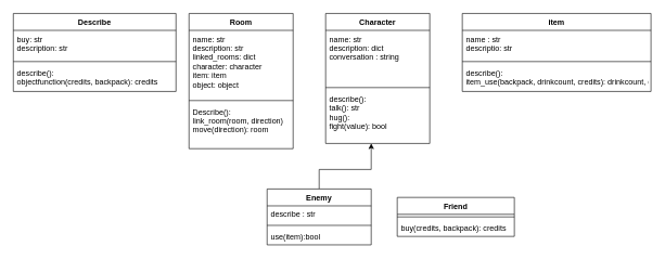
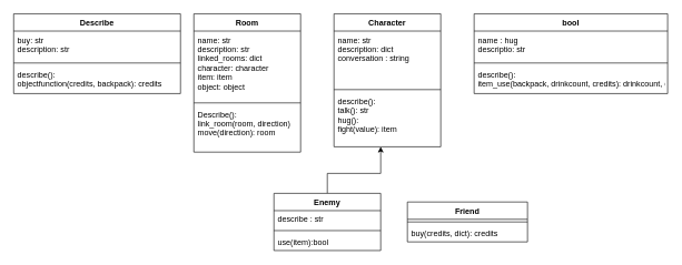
  <mxCell id="0" />
  <mxCell id="1" parent="0" />
  <mxCell id="2" value="Room" style="swimlane;fontStyle=1;align=center;verticalAlign=top;childLayout=stackLayout;horizontal=1;startSize=26;horizontalStack=0;resizeParent=1;resizeParentMax=0;resizeLast=0;collapsible=1;marginBottom=0;" parent="1" vertex="1"><mxGeometry x="290" y="20" width="160" height="208" as="geometry" /></mxCell>
  <mxCell id="3" value="name: str&#10;description: str&#10;linked_rooms: dict&#10;character: character&#10;item: item&#10;object: object" style="text;strokeColor=none;fillColor=none;align=left;verticalAlign=top;spacingLeft=4;spacingRight=4;overflow=hidden;rotatable=0;points=[[0,0.5],[1,0.5]];portConstraint=eastwest;" parent="2" vertex="1"><mxGeometry y="26" width="160" height="104" as="geometry" /></mxCell>
  <mxCell id="4" value="" style="line;strokeWidth=1;fillColor=none;align=left;verticalAlign=middle;spacingTop=-1;spacingLeft=3;spacingRight=3;rotatable=0;labelPosition=right;points=[];portConstraint=eastwest;strokeColor=inherit;" parent="2" vertex="1"><mxGeometry y="130" width="160" height="8" as="geometry" /></mxCell>
  <mxCell id="5" value="Describe():&#10;link_room(room, direction)&#10;move(direction): room" style="text;strokeColor=none;fillColor=none;align=left;verticalAlign=top;spacingLeft=4;spacingRight=4;overflow=hidden;rotatable=0;points=[[0,0.5],[1,0.5]];portConstraint=eastwest;" parent="2" vertex="1"><mxGeometry y="138" width="160" height="70" as="geometry" /></mxCell>
  <mxCell id="6" value="Character" style="swimlane;fontStyle=1;align=center;verticalAlign=top;childLayout=stackLayout;horizontal=1;startSize=26;horizontalStack=0;resizeParent=1;resizeParentMax=0;resizeLast=0;collapsible=1;marginBottom=0;" parent="1" vertex="1"><mxGeometry x="500" y="20" width="160" height="200" as="geometry" /></mxCell>
  <mxCell id="7" value="name: str&#10;description: dict&#10;conversation : string" style="text;strokeColor=none;fillColor=none;align=left;verticalAlign=top;spacingLeft=4;spacingRight=4;overflow=hidden;rotatable=0;points=[[0,0.5],[1,0.5]];portConstraint=eastwest;" parent="6" vertex="1"><mxGeometry y="26" width="160" height="84" as="geometry" /></mxCell>
  <mxCell id="8" value="" style="line;strokeWidth=1;fillColor=none;align=left;verticalAlign=middle;spacingTop=-1;spacingLeft=3;spacingRight=3;rotatable=0;labelPosition=right;points=[];portConstraint=eastwest;strokeColor=inherit;" parent="6" vertex="1"><mxGeometry y="110" width="160" height="8" as="geometry" /></mxCell>
- <mxCell id="9" value="describe():&#10;talk(): str&#10;hug():&#10;fight(value): bool" style="text;strokeColor=none;fillColor=none;align=left;verticalAlign=top;spacingLeft=4;spacingRight=4;overflow=hidden;rotatable=0;points=[[0,0.5],[1,0.5]];portConstraint=eastwest;" parent="6" vertex="1"><mxGeometry y="118" width="160" height="82" as="geometry" /></mxCell>
+ <mxCell id="9" value="describe():&#10;talk(): str&#10;hug():&#10;fight(value): item" style="text;strokeColor=none;fillColor=none;align=left;verticalAlign=top;spacingLeft=4;spacingRight=4;overflow=hidden;rotatable=0;points=[[0,0.5],[1,0.5]];portConstraint=eastwest;" parent="6" vertex="1"><mxGeometry y="118" width="160" height="82" as="geometry" /></mxCell>
  <mxCell id="10" style="edgeStyle=orthogonalEdgeStyle;rounded=0;orthogonalLoop=1;jettySize=auto;html=1;exitX=0.5;exitY=0;exitDx=0;exitDy=0;" parent="1" source="11" edge="1"><mxGeometry relative="1" as="geometry"><mxPoint x="570" y="220" as="targetPoint" /><Array as="points"><mxPoint x="490" y="260" /><mxPoint x="570" y="260" /></Array></mxGeometry></mxCell>
  <mxCell id="11" value="Enemy" style="swimlane;fontStyle=1;align=center;verticalAlign=top;childLayout=stackLayout;horizontal=1;startSize=26;horizontalStack=0;resizeParent=1;resizeParentMax=0;resizeLast=0;collapsible=1;marginBottom=0;" parent="1" vertex="1"><mxGeometry x="410" y="290" width="160" height="86" as="geometry" /></mxCell>
  <mxCell id="12" value="describe : str" style="text;strokeColor=none;fillColor=none;align=left;verticalAlign=top;spacingLeft=4;spacingRight=4;overflow=hidden;rotatable=0;points=[[0,0.5],[1,0.5]];portConstraint=eastwest;" parent="11" vertex="1"><mxGeometry y="26" width="160" height="26" as="geometry" /></mxCell>
  <mxCell id="13" value="" style="line;strokeWidth=1;fillColor=none;align=left;verticalAlign=middle;spacingTop=-1;spacingLeft=3;spacingRight=3;rotatable=0;labelPosition=right;points=[];portConstraint=eastwest;strokeColor=inherit;" parent="11" vertex="1"><mxGeometry y="52" width="160" height="8" as="geometry" /></mxCell>
  <mxCell id="14" value="use(item):bool" style="text;strokeColor=none;fillColor=none;align=left;verticalAlign=top;spacingLeft=4;spacingRight=4;overflow=hidden;rotatable=0;points=[[0,0.5],[1,0.5]];portConstraint=eastwest;" parent="11" vertex="1"><mxGeometry y="60" width="160" height="26" as="geometry" /></mxCell>
  <mxCell id="15" value="Friend" style="swimlane;fontStyle=1;align=center;verticalAlign=top;childLayout=stackLayout;horizontal=1;startSize=26;horizontalStack=0;resizeParent=1;resizeParentMax=0;resizeLast=0;collapsible=1;marginBottom=0;" parent="1" vertex="1"><mxGeometry x="610" y="303" width="180" height="60" as="geometry" /></mxCell>
  <mxCell id="16" value="" style="line;strokeWidth=1;fillColor=none;align=left;verticalAlign=middle;spacingTop=-1;spacingLeft=3;spacingRight=3;rotatable=0;labelPosition=right;points=[];portConstraint=eastwest;strokeColor=inherit;" parent="15" vertex="1"><mxGeometry y="26" width="180" height="8" as="geometry" /></mxCell>
- <mxCell id="17" value="buy(credits, backpack): credits" style="text;strokeColor=none;fillColor=none;align=left;verticalAlign=top;spacingLeft=4;spacingRight=4;overflow=hidden;rotatable=0;points=[[0,0.5],[1,0.5]];portConstraint=eastwest;" parent="15" vertex="1"><mxGeometry y="34" width="180" height="26" as="geometry" /></mxCell>
- <mxCell id="18" value="item" style="swimlane;fontStyle=1;align=center;verticalAlign=top;childLayout=stackLayout;horizontal=1;startSize=26;horizontalStack=0;resizeParent=1;resizeParentMax=0;resizeLast=0;collapsible=1;marginBottom=0;" parent="1" vertex="1"><mxGeometry x="710" y="20" width="290" height="120" as="geometry" /></mxCell>
- <mxCell id="19" value="name : str&#10;descriptio: str" style="text;strokeColor=none;fillColor=none;align=left;verticalAlign=top;spacingLeft=4;spacingRight=4;overflow=hidden;rotatable=0;points=[[0,0.5],[1,0.5]];portConstraint=eastwest;" parent="18" vertex="1"><mxGeometry y="26" width="290" height="44" as="geometry" /></mxCell>
+ <mxCell id="17" value="buy(credits, dict): credits" style="text;strokeColor=none;fillColor=none;align=left;verticalAlign=top;spacingLeft=4;spacingRight=4;overflow=hidden;rotatable=0;points=[[0,0.5],[1,0.5]];portConstraint=eastwest;" parent="15" vertex="1"><mxGeometry y="34" width="180" height="26" as="geometry" /></mxCell>
+ <mxCell id="18" value="bool" style="swimlane;fontStyle=1;align=center;verticalAlign=top;childLayout=stackLayout;horizontal=1;startSize=26;horizontalStack=0;resizeParent=1;resizeParentMax=0;resizeLast=0;collapsible=1;marginBottom=0;" parent="1" vertex="1"><mxGeometry x="710" y="20" width="290" height="120" as="geometry" /></mxCell>
+ <mxCell id="19" value="name : hug&#10;descriptio: str" style="text;strokeColor=none;fillColor=none;align=left;verticalAlign=top;spacingLeft=4;spacingRight=4;overflow=hidden;rotatable=0;points=[[0,0.5],[1,0.5]];portConstraint=eastwest;" parent="18" vertex="1"><mxGeometry y="26" width="290" height="44" as="geometry" /></mxCell>
  <mxCell id="20" value="" style="line;strokeWidth=1;fillColor=none;align=left;verticalAlign=middle;spacingTop=-1;spacingLeft=3;spacingRight=3;rotatable=0;labelPosition=right;points=[];portConstraint=eastwest;strokeColor=inherit;" parent="18" vertex="1"><mxGeometry y="70" width="290" height="8" as="geometry" /></mxCell>
  <mxCell id="21" value="describe():&#10;item_use(backpack, drinkcount, credits): drinkcount, credits)" style="text;strokeColor=none;fillColor=none;align=left;verticalAlign=top;spacingLeft=4;spacingRight=4;overflow=hidden;rotatable=0;points=[[0,0.5],[1,0.5]];portConstraint=eastwest;" parent="18" vertex="1"><mxGeometry y="78" width="290" height="42" as="geometry" /></mxCell>
  <mxCell id="22" value="Describe" style="swimlane;fontStyle=1;align=center;verticalAlign=top;childLayout=stackLayout;horizontal=1;startSize=26;horizontalStack=0;resizeParent=1;resizeParentMax=0;resizeLast=0;collapsible=1;marginBottom=0;" parent="1" vertex="1"><mxGeometry x="20" y="20" width="250" height="120" as="geometry" /></mxCell>
  <mxCell id="23" value="buy: str&#10;description: str" style="text;strokeColor=none;fillColor=none;align=left;verticalAlign=top;spacingLeft=4;spacingRight=4;overflow=hidden;rotatable=0;points=[[0,0.5],[1,0.5]];portConstraint=eastwest;" parent="22" vertex="1"><mxGeometry y="26" width="250" height="44" as="geometry" /></mxCell>
  <mxCell id="24" value="" style="line;strokeWidth=1;fillColor=none;align=left;verticalAlign=middle;spacingTop=-1;spacingLeft=3;spacingRight=3;rotatable=0;labelPosition=right;points=[];portConstraint=eastwest;strokeColor=inherit;" parent="22" vertex="1"><mxGeometry y="70" width="250" height="8" as="geometry" /></mxCell>
  <mxCell id="25" value="describe():&#10;objectfunction(credits, backpack): credits" style="text;strokeColor=none;fillColor=none;align=left;verticalAlign=top;spacingLeft=4;spacingRight=4;overflow=hidden;rotatable=0;points=[[0,0.5],[1,0.5]];portConstraint=eastwest;" parent="22" vertex="1"><mxGeometry y="78" width="250" height="42" as="geometry" /></mxCell>
